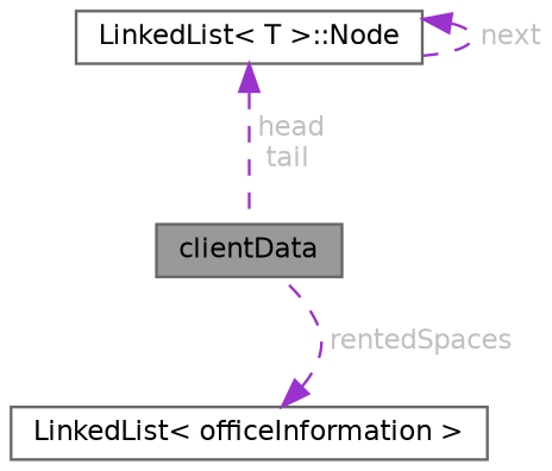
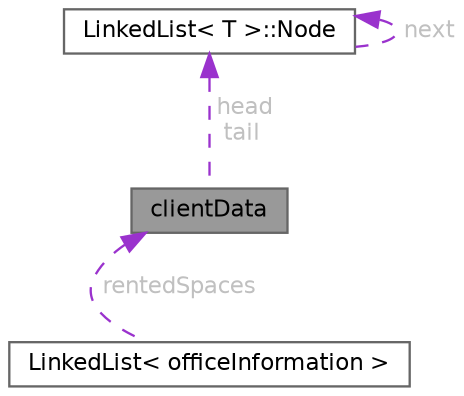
  digraph {
    node [color=gray40 fillcolor=white fontname=Helvetica fontsize=10 shape=box style=filled]
    edge [color=darkorchid3 dir=back fontcolor=grey fontname=Helvetica fontsize=10 labelfontname=Helvetica labelfontsize=10 style=dashed]
    n1 [fillcolor=grey60 fontcolor=black height=0.2 label=clientData width=0.4]
    n2 [height=0.2 label="LinkedList\< officeInformation \>" width=0.4]
    n3 [height=0.2 label="LinkedList\< T \>::Node" width=0.4]
-   n2 -> n1 [label=" rentedSpaces"]
+   n1 -> n2 [label=" rentedSpaces"]
    n3 -> n1 [label=" head\ntail"]
    n3 -> n3 [label=" next"]
  }
